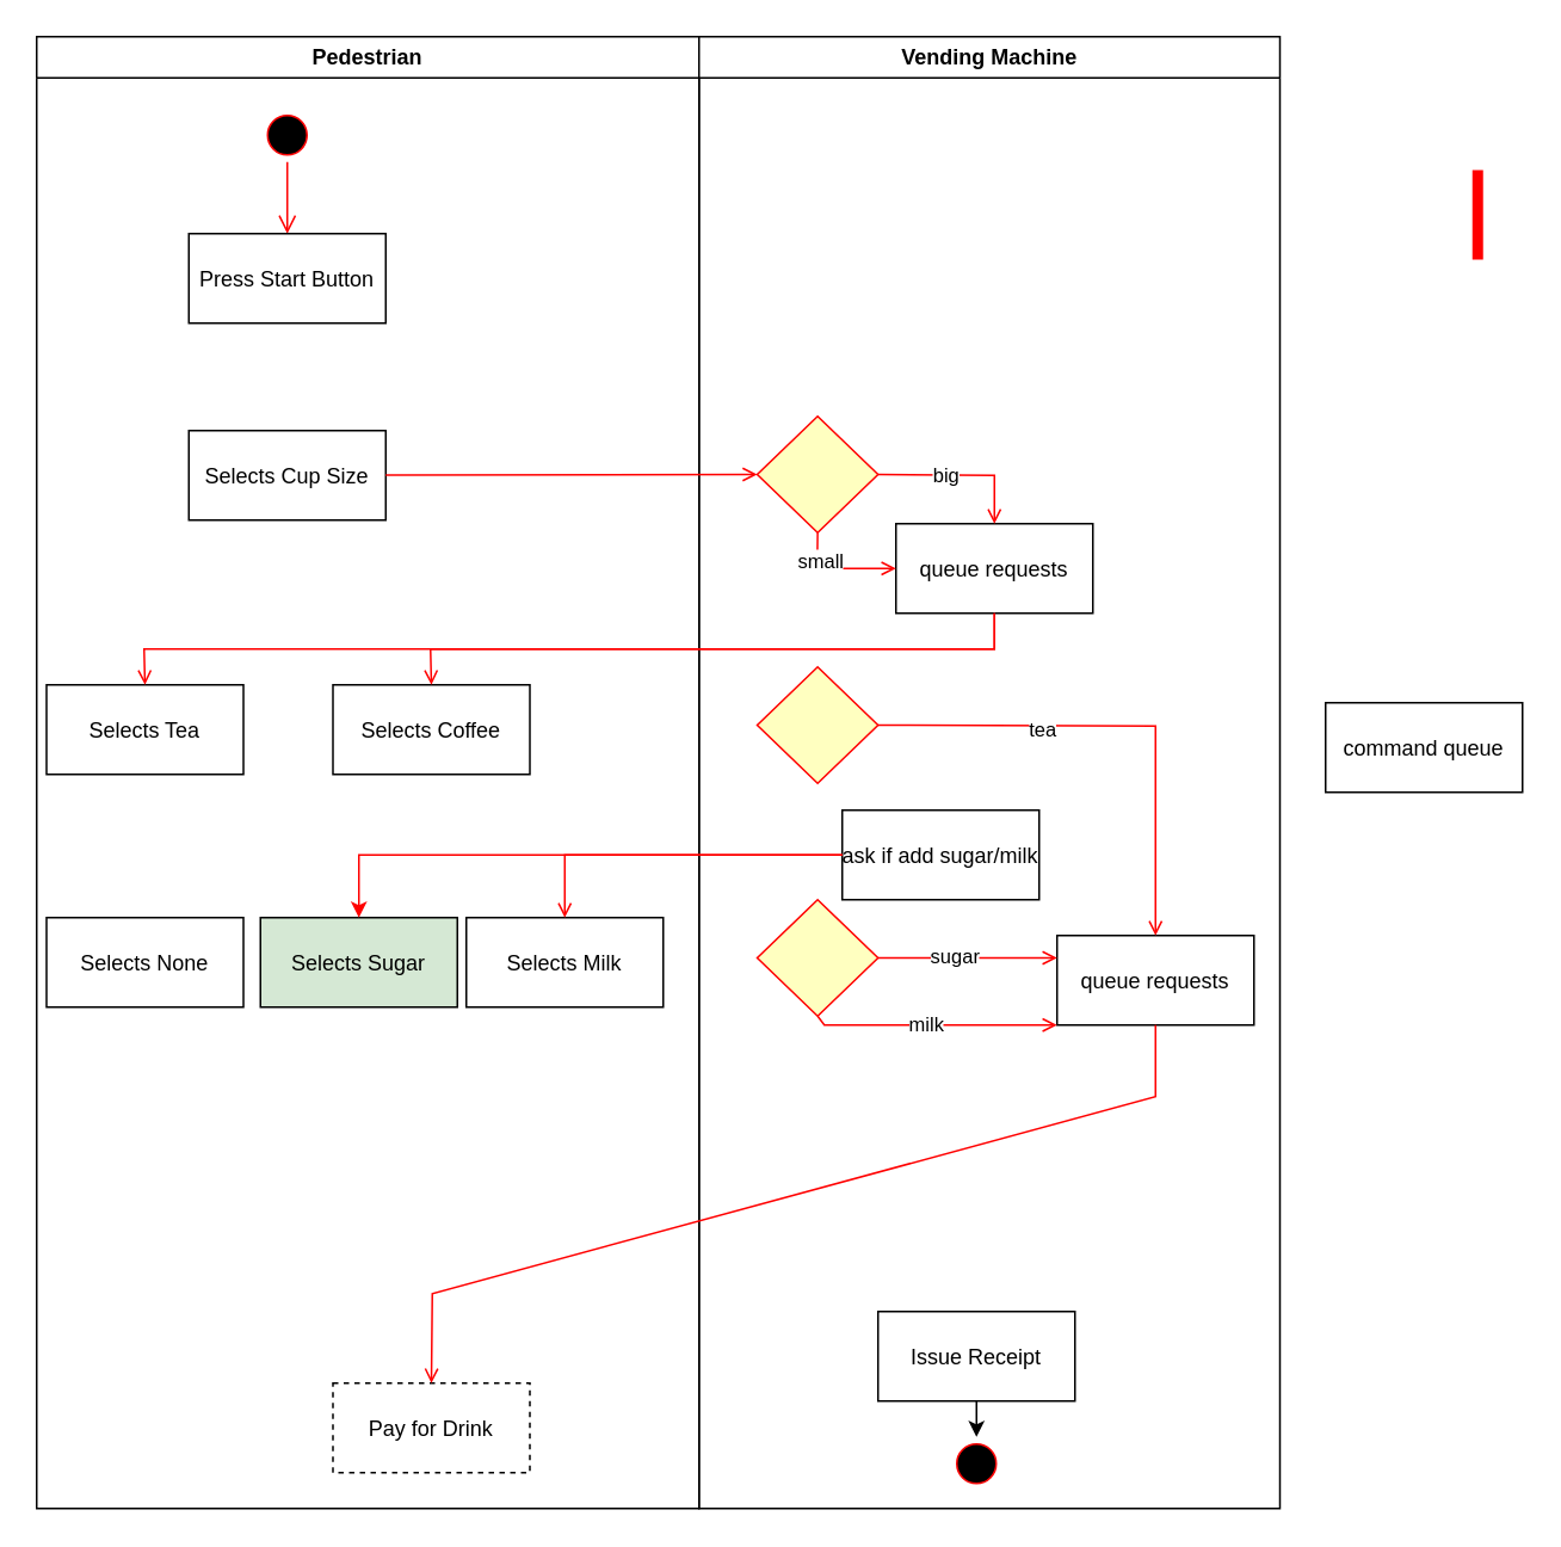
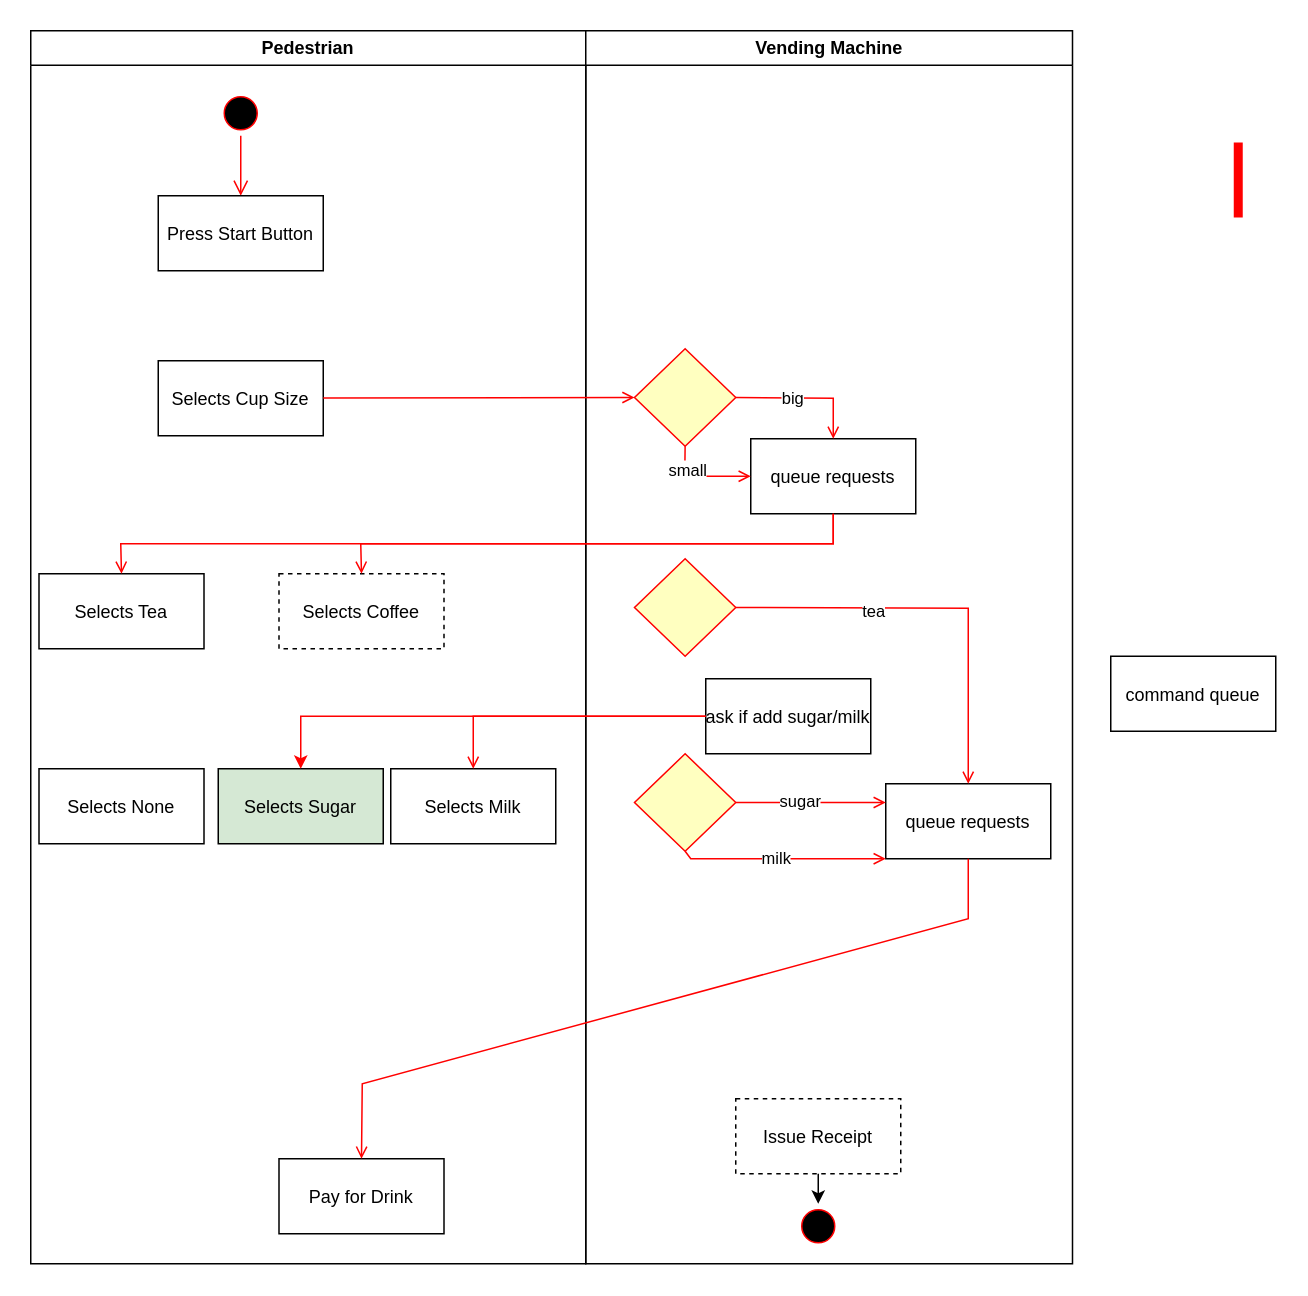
  <mxCell id="0" />
  <mxCell id="1" parent="0" />
  <mxCell id="2" value="Pedestrian" style="swimlane;whiteSpace=wrap" parent="1" vertex="1"><mxGeometry x="20" y="20" width="370" height="822" as="geometry" /></mxCell>
  <mxCell id="3" value="" style="ellipse;shape=startState;fillColor=#000000;strokeColor=#ff0000;" parent="2" vertex="1"><mxGeometry x="125" y="40" width="30" height="30" as="geometry" /></mxCell>
  <mxCell id="4" value="" style="edgeStyle=elbowEdgeStyle;elbow=horizontal;verticalAlign=bottom;endArrow=open;endSize=8;strokeColor=#FF0000;endFill=1;rounded=0" parent="2" target="5" edge="1"><mxGeometry x="100" y="40" as="geometry"><mxPoint x="140" y="110" as="targetPoint" /><mxPoint x="140" y="70" as="sourcePoint" /></mxGeometry></mxCell>
  <mxCell id="5" value="Press Start Button" style="" parent="2" vertex="1"><mxGeometry x="85" y="110" width="110" height="50" as="geometry" /></mxCell>
  <mxCell id="6" value="Selects Cup Size" style="" parent="2" vertex="1"><mxGeometry x="85" y="220" width="110" height="50" as="geometry" /></mxCell>
  <mxCell id="7" value="Selects Tea" style="" vertex="1" parent="2"><mxGeometry x="5.5" y="362" width="110" height="50" as="geometry" /></mxCell>
- <mxCell id="8" value="Selects Coffee" style="" vertex="1" parent="2"><mxGeometry x="165.5" y="362" width="110" height="50" as="geometry" /></mxCell>
+ <mxCell id="8" value="Selects Coffee" style="dashed=1;" vertex="1" parent="2"><mxGeometry x="165.5" y="362" width="110" height="50" as="geometry" /></mxCell>
  <mxCell id="9" value="Selects Sugar" style="fillColor=#d5e8d4;" vertex="1" parent="2"><mxGeometry x="125" y="492" width="110" height="50" as="geometry" /></mxCell>
  <mxCell id="10" value="Selects Milk" style="" vertex="1" parent="2"><mxGeometry x="240" y="492" width="110" height="50" as="geometry" /></mxCell>
- <mxCell id="11" value="Pay for Drink" style="dashed=1;" vertex="1" parent="2"><mxGeometry x="165.5" y="752" width="110" height="50" as="geometry" /></mxCell>
+ <mxCell id="11" value="Pay for Drink" style="" vertex="1" parent="2"><mxGeometry x="165.5" y="752" width="110" height="50" as="geometry" /></mxCell>
  <mxCell id="12" value="Selects None" style="" vertex="1" parent="2"><mxGeometry x="5.5" y="492" width="110" height="50" as="geometry" /></mxCell>
  <mxCell id="13" value="Vending Machine" style="swimlane;whiteSpace=wrap" parent="1" vertex="1"><mxGeometry x="390" y="20" width="324.5" height="822" as="geometry" /></mxCell>
  <mxCell id="14" value="" style="rhombus;fillColor=#ffffc0;strokeColor=#ff0000;" parent="13" vertex="1"><mxGeometry x="32.5" y="212" width="67.5" height="65" as="geometry" /></mxCell>
  <mxCell id="15" value="" style="ellipse;shape=startState;fillColor=#000000;strokeColor=#ff0000;" vertex="1" parent="13"><mxGeometry x="140" y="782" width="30" height="30" as="geometry" /></mxCell>
- <mxCell id="16" value="Issue Receipt" style="" vertex="1" parent="13"><mxGeometry x="100" y="712" width="110" height="50" as="geometry" /></mxCell>
+ <mxCell id="16" value="Issue Receipt" style="dashed=1;" vertex="1" parent="13"><mxGeometry x="100" y="712" width="110" height="50" as="geometry" /></mxCell>
  <mxCell id="17" value="" style="endArrow=classic;html=1;rounded=0;exitX=0.5;exitY=1;exitDx=0;exitDy=0;entryX=0.5;entryY=0;entryDx=0;entryDy=0;" edge="1" parent="13" source="16" target="15"><mxGeometry width="50" height="50" relative="1" as="geometry"><mxPoint x="-20" y="612" as="sourcePoint" /><mxPoint x="30" y="562" as="targetPoint" /></mxGeometry></mxCell>
  <mxCell id="18" value="queue requests" style="" vertex="1" parent="13"><mxGeometry x="110" y="272" width="110" height="50" as="geometry" /></mxCell>
  <mxCell id="19" value="" style="endArrow=open;strokeColor=#FF0000;endFill=1;rounded=0;entryX=0.5;entryY=0;entryDx=0;entryDy=0;exitX=1;exitY=0.5;exitDx=0;exitDy=0;" edge="1" parent="13" source="14" target="18"><mxGeometry relative="1" as="geometry"><mxPoint x="-165" y="255" as="sourcePoint" /><mxPoint x="43" y="255" as="targetPoint" /><Array as="points"><mxPoint x="165" y="245" /></Array></mxGeometry></mxCell>
  <mxCell id="20" value="big" style="edgeLabel;html=1;align=center;verticalAlign=middle;resizable=0;points=[];" vertex="1" connectable="0" parent="19"><mxGeometry x="-0.188" relative="1" as="geometry"><mxPoint x="1" as="offset" /></mxGeometry></mxCell>
  <mxCell id="21" value="" style="endArrow=open;strokeColor=#FF0000;endFill=1;rounded=0;entryX=0;entryY=0.5;entryDx=0;entryDy=0;exitX=0.5;exitY=1;exitDx=0;exitDy=0;" edge="1" parent="13" source="14" target="18"><mxGeometry relative="1" as="geometry"><mxPoint x="160" y="255" as="sourcePoint" /><mxPoint x="225" y="302" as="targetPoint" /><Array as="points"><mxPoint x="66" y="297" /></Array></mxGeometry></mxCell>
  <mxCell id="22" value="small" style="edgeLabel;html=1;align=center;verticalAlign=middle;resizable=0;points=[];" vertex="1" connectable="0" parent="21"><mxGeometry x="-0.541" y="1" relative="1" as="geometry"><mxPoint as="offset" /></mxGeometry></mxCell>
  <mxCell id="23" value="" style="rhombus;fillColor=#ffffc0;strokeColor=#ff0000;" vertex="1" parent="13"><mxGeometry x="32.5" y="352" width="67.5" height="65" as="geometry" /></mxCell>
  <mxCell id="24" value="queue requests" style="" vertex="1" parent="13"><mxGeometry x="200" y="502" width="110" height="50" as="geometry" /></mxCell>
  <mxCell id="25" value="" style="rhombus;fillColor=#ffffc0;strokeColor=#ff0000;" vertex="1" parent="13"><mxGeometry x="32.5" y="482" width="67.5" height="65" as="geometry" /></mxCell>
  <mxCell id="26" value="" style="endArrow=open;strokeColor=#FF0000;endFill=1;rounded=0;entryX=0.5;entryY=0;entryDx=0;entryDy=0;exitX=1;exitY=0.5;exitDx=0;exitDy=0;" edge="1" parent="13" source="23" target="24"><mxGeometry relative="1" as="geometry"><mxPoint x="-165" y="255" as="sourcePoint" /><mxPoint x="43" y="255" as="targetPoint" /><Array as="points"><mxPoint x="255" y="385" /></Array></mxGeometry></mxCell>
  <mxCell id="27" value="tea" style="edgeLabel;html=1;align=center;verticalAlign=middle;resizable=0;points=[];" vertex="1" connectable="0" parent="26"><mxGeometry x="-0.326" y="-2" relative="1" as="geometry"><mxPoint as="offset" /></mxGeometry></mxCell>
  <mxCell id="28" value="" style="endArrow=open;strokeColor=#FF0000;endFill=1;rounded=0;entryX=0;entryY=0.25;entryDx=0;entryDy=0;exitX=1;exitY=0.5;exitDx=0;exitDy=0;" edge="1" parent="13" source="25" target="24"><mxGeometry relative="1" as="geometry"><mxPoint x="30" y="472" as="sourcePoint" /><mxPoint x="238" y="472" as="targetPoint" /></mxGeometry></mxCell>
  <mxCell id="29" value="sugar" style="edgeLabel;html=1;align=center;verticalAlign=middle;resizable=0;points=[];" vertex="1" connectable="0" parent="28"><mxGeometry x="-0.169" y="1" relative="1" as="geometry"><mxPoint as="offset" /></mxGeometry></mxCell>
  <mxCell id="30" value="" style="endArrow=open;strokeColor=#FF0000;endFill=1;rounded=0;entryX=0;entryY=1;entryDx=0;entryDy=0;exitX=0.5;exitY=1;exitDx=0;exitDy=0;" edge="1" parent="13" source="25" target="24"><mxGeometry relative="1" as="geometry"><mxPoint x="110" y="530" as="sourcePoint" /><mxPoint x="210" y="537" as="targetPoint" /><Array as="points"><mxPoint x="70" y="552" /></Array></mxGeometry></mxCell>
  <mxCell id="31" value="milk" style="edgeLabel;html=1;align=center;verticalAlign=middle;resizable=0;points=[];" vertex="1" connectable="0" parent="30"><mxGeometry x="-0.068" y="1" relative="1" as="geometry"><mxPoint as="offset" /></mxGeometry></mxCell>
  <mxCell id="32" value="ask if add sugar/milk" style="" vertex="1" parent="13"><mxGeometry x="80" y="432" width="110" height="50" as="geometry" /></mxCell>
  <mxCell id="33" value="" style="shape=line;strokeWidth=6;strokeColor=#ff0000;rotation=90" parent="1" vertex="1"><mxGeometry x="800" y="112" width="50" height="15" as="geometry" /></mxCell>
- <mxCell id="34" value="command queue" style="" parent="1" vertex="1"><mxGeometry x="740" y="392" width="110" height="50" as="geometry" /></mxCell>
+ <mxCell id="34" value="command queue" style="" parent="1" vertex="1"><mxGeometry x="740" y="437" width="110" height="50" as="geometry" /></mxCell>
  <mxCell id="35" value="" style="endArrow=open;strokeColor=#FF0000;endFill=1;rounded=0;entryX=0;entryY=0.5;entryDx=0;entryDy=0;" parent="1" source="6" target="14" edge="1"><mxGeometry relative="1" as="geometry"><mxPoint x="335.5" y="265" as="targetPoint" /></mxGeometry></mxCell>
  <mxCell id="36" value="" style="endArrow=open;strokeColor=#FF0000;endFill=1;rounded=0;entryX=0.5;entryY=0;entryDx=0;entryDy=0;exitX=0.5;exitY=1;exitDx=0;exitDy=0;" edge="1" parent="1" source="18" target="8"><mxGeometry relative="1" as="geometry"><mxPoint x="225" y="275" as="sourcePoint" /><mxPoint x="433" y="275" as="targetPoint" /><Array as="points"><mxPoint x="555" y="362" /><mxPoint x="240" y="362" /></Array></mxGeometry></mxCell>
  <mxCell id="37" value="" style="endArrow=open;strokeColor=#FF0000;endFill=1;rounded=0;entryX=0.5;entryY=0;entryDx=0;entryDy=0;exitX=0.5;exitY=1;exitDx=0;exitDy=0;" edge="1" parent="1" source="18" target="7"><mxGeometry relative="1" as="geometry"><mxPoint x="575" y="362" as="sourcePoint" /><mxPoint x="261" y="402" as="targetPoint" /><Array as="points"><mxPoint x="555" y="362" /><mxPoint x="80" y="362" /></Array></mxGeometry></mxCell>
  <mxCell id="38" value="" style="endArrow=open;strokeColor=#FF0000;endFill=1;rounded=0;entryX=0.5;entryY=0;entryDx=0;entryDy=0;exitX=0.5;exitY=1;exitDx=0;exitDy=0;" edge="1" parent="1" source="24" target="11"><mxGeometry relative="1" as="geometry"><mxPoint x="235" y="285" as="sourcePoint" /><mxPoint x="443" y="285" as="targetPoint" /><Array as="points"><mxPoint x="645" y="612" /><mxPoint x="241" y="722" /></Array></mxGeometry></mxCell>
  <mxCell id="39" value="" style="endArrow=classic;strokeColor=#FF0000;endFill=1;rounded=0;entryX=0.5;entryY=0;entryDx=0;entryDy=0;exitX=0;exitY=0.5;exitDx=0;exitDy=0;" edge="1" parent="1" source="32" target="9"><mxGeometry relative="1" as="geometry"><mxPoint x="480" y="487" as="sourcePoint" /><mxPoint x="91" y="522" as="targetPoint" /><Array as="points"><mxPoint x="200" y="477" /></Array></mxGeometry></mxCell>
  <mxCell id="40" value="" style="endArrow=open;strokeColor=#FF0000;endFill=1;rounded=0;entryX=0.5;entryY=0;entryDx=0;entryDy=0;exitX=0;exitY=0.5;exitDx=0;exitDy=0;" edge="1" parent="1" source="32" target="10"><mxGeometry relative="1" as="geometry"><mxPoint x="480" y="487" as="sourcePoint" /><mxPoint x="210" y="522" as="targetPoint" /><Array as="points"><mxPoint x="315" y="477" /></Array></mxGeometry></mxCell>
